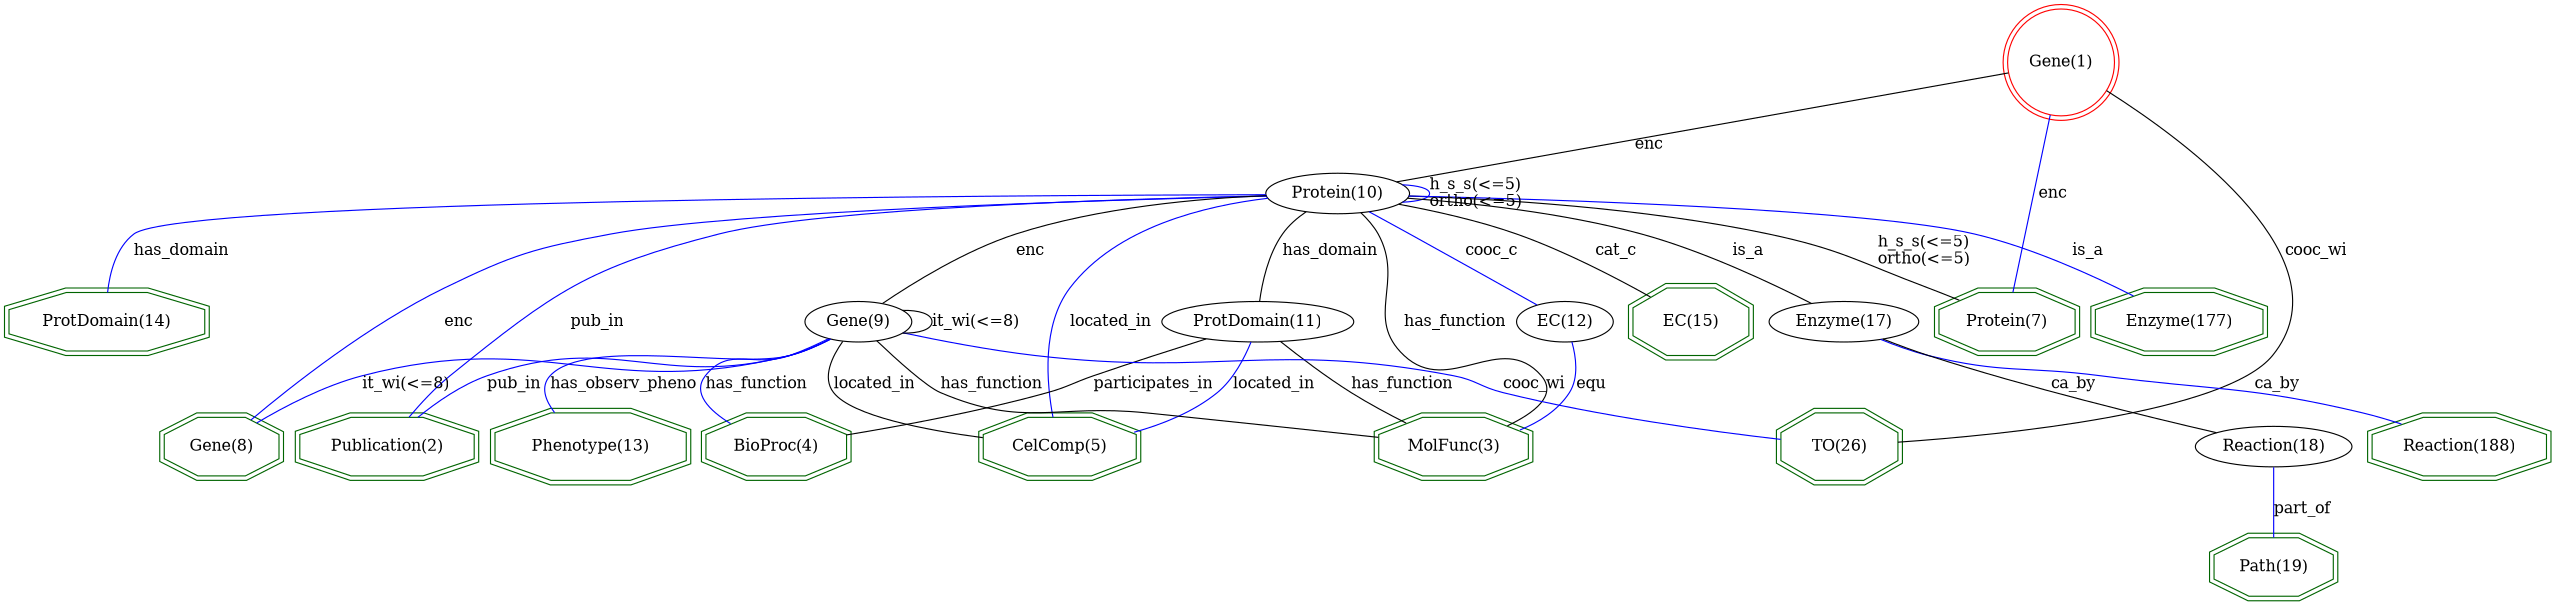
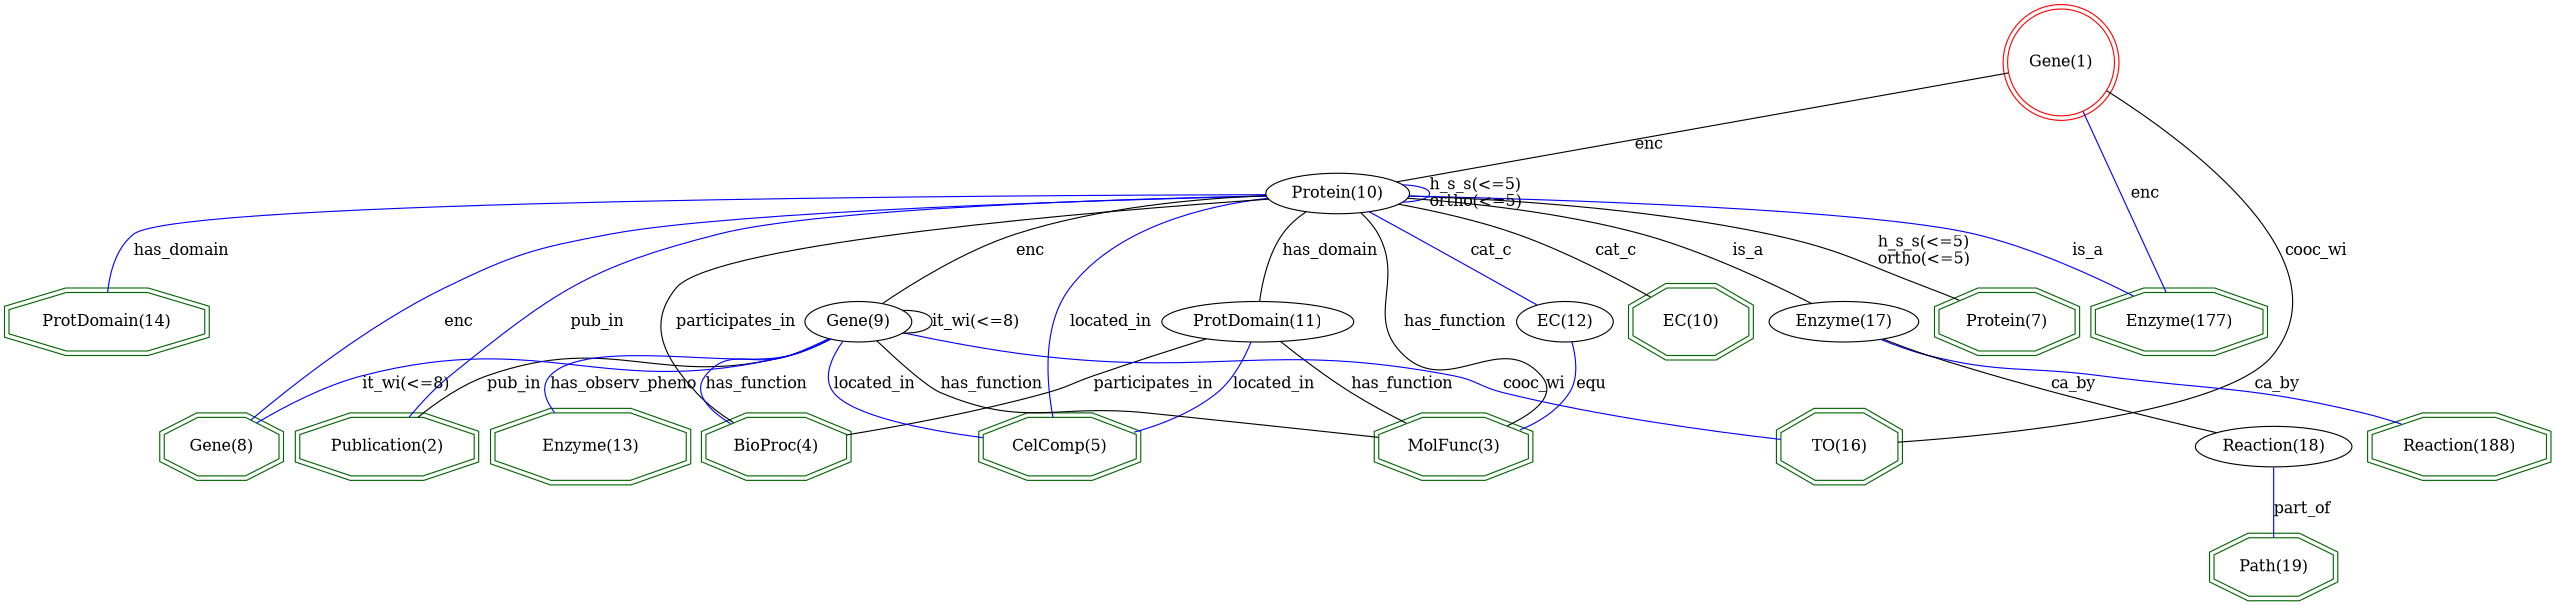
  digraph {
    rankdir=TB
    node [color=darkgreen shape=doubleoctagon]
    edge [arrowhead=none color=black]
    "Publication(2)" [height=0.61111 width=1.948]
-   "Phenotype(13)" [height=0.61111 width=1.9871]
+   "Phenotype(13)" [height=0.61111 width=1.9871 label="Enzyme(13)"]
    "Path(19)" [height=0.61111 width=1.3422]
    "MolFunc(3)" [height=0.61111 width=1.7331]
    "CelComp(5)" [height=0.61111 width=1.7721]
    "BioProc(4)" [height=0.61111 width=1.6158]
    "Reaction(188)" [height=0.61111 width=1.948]
-   "EC(15)" [height=0.61111 width=1.2054]
-   "TO(16)" [height=0.61111 width=1.225 label="TO(26)"]
+   "EC(15)" [height=0.61111 width=1.2054 label="EC(10)"]
+   "TO(16)" [height=0.61111 width=1.225]
    "Gene(8)" [height=0.61111 width=1.3031]
    "Protein(7)" [height=0.61111 width=1.4986]
    "ProtDomain(14)" [height=0.61111 width=2.1825]
    "Enzyme(177)" [height=0.61111 width=1.8894]
    "Gene(1)" [color=red height=1.2124 shape=doublecircle width=1.2124]
    "Protein(10)" [height=0.5 width=1.4082 color="" shape=""]
    "ProtDomain(11)" [height=0.5 width=1.9137 color="" shape=""]
    "Enzyme(17)" [height=0.5 width=1.5165 color="" shape=""]
    "EC(12)" [height=0.5 width=1.011 color="" shape=""]
    "Gene(9)" [height=0.5 width=1.1013 color="" shape=""]
    "Reaction(18)" [height=0.5 width=1.5707 color="" shape=""]
    "Gene(1)" -> "TO(16)" [label=cooc_wi]
-   "Gene(1)" -> "Protein(7)" [color=blue label=enc]
+   "Gene(1)" -> "Enzyme(177)" [color=blue label=enc]
    "Gene(1)" -> "Protein(10)" [label=enc]
    "Protein(10)" -> "Publication(2)" [color=blue label=pub_in]
    "Protein(10)" -> "MolFunc(3)" [label=has_function]
    "Protein(10)" -> "CelComp(5)" [color=blue label=located_in]
+   "Protein(10)" -> "BioProc(4)" [label=participates_in]
    "Protein(10)" -> "EC(15)" [label=cat_c]
    "Protein(10)" -> "Gene(8)" [color=blue label=enc]
    "Protein(10)" -> "Protein(7)" [label="h_s_s(<=5)\northo(<=5)"]
    "Protein(10)" -> "ProtDomain(14)" [color=blue label=has_domain]
    "Protein(10)" -> "Enzyme(177)" [color=blue label=is_a]
    "Protein(10)" -> "Protein(10)" [color=blue label="h_s_s(<=5)\northo(<=5)"]
    "Protein(10)" -> "ProtDomain(11)" [label=has_domain]
    "Protein(10)" -> "Enzyme(17)" [label=is_a]
-   "Protein(10)" -> "EC(12)" [color=blue label=cooc_c]
+   "Protein(10)" -> "EC(12)" [color=blue label=cat_c]
    "Protein(10)" -> "Gene(9)" [label=enc]
    "ProtDomain(11)" -> "MolFunc(3)" [label=has_function]
    "ProtDomain(11)" -> "CelComp(5)" [color=blue label=located_in]
    "ProtDomain(11)" -> "BioProc(4)" [label=participates_in]
    "Enzyme(17)" -> "Reaction(188)" [color=blue label=ca_by]
    "Enzyme(17)" -> "Reaction(18)" [label=ca_by]
    "EC(12)" -> "MolFunc(3)" [color=blue label=equ]
-   "Gene(9)" -> "Publication(2)" [color=blue label=pub_in]
+   "Gene(9)" -> "Publication(2)" [label=pub_in]
    "Gene(9)" -> "Phenotype(13)" [color=blue label=has_observ_pheno]
    "Gene(9)" -> "MolFunc(3)" [label=has_function]
-   "Gene(9)" -> "CelComp(5)" [label=located_in]
+   "Gene(9)" -> "CelComp(5)" [color=blue label=located_in]
    "Gene(9)" -> "BioProc(4)" [color=blue label=has_function]
    "Gene(9)" -> "TO(16)" [color=blue label=cooc_wi]
    "Gene(9)" -> "Gene(8)" [color=blue label="it_wi(<=8)"]
    "Gene(9)" -> "Gene(9)" [label="it_wi(<=8)"]
    "Reaction(18)" -> "Path(19)" [color=blue label=part_of]
  }
